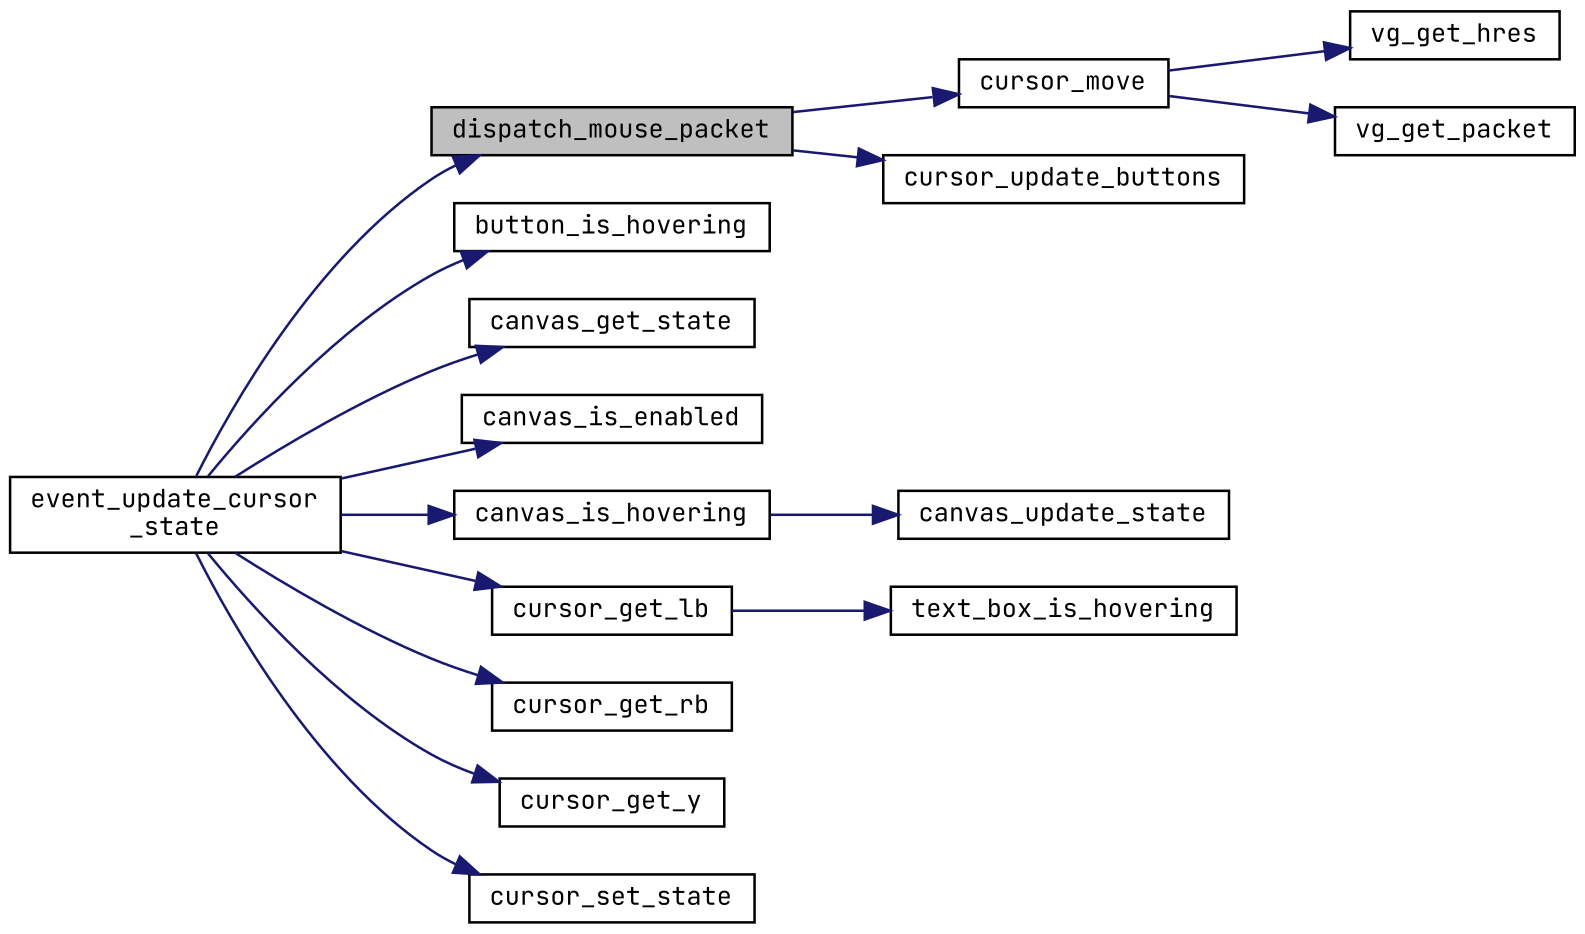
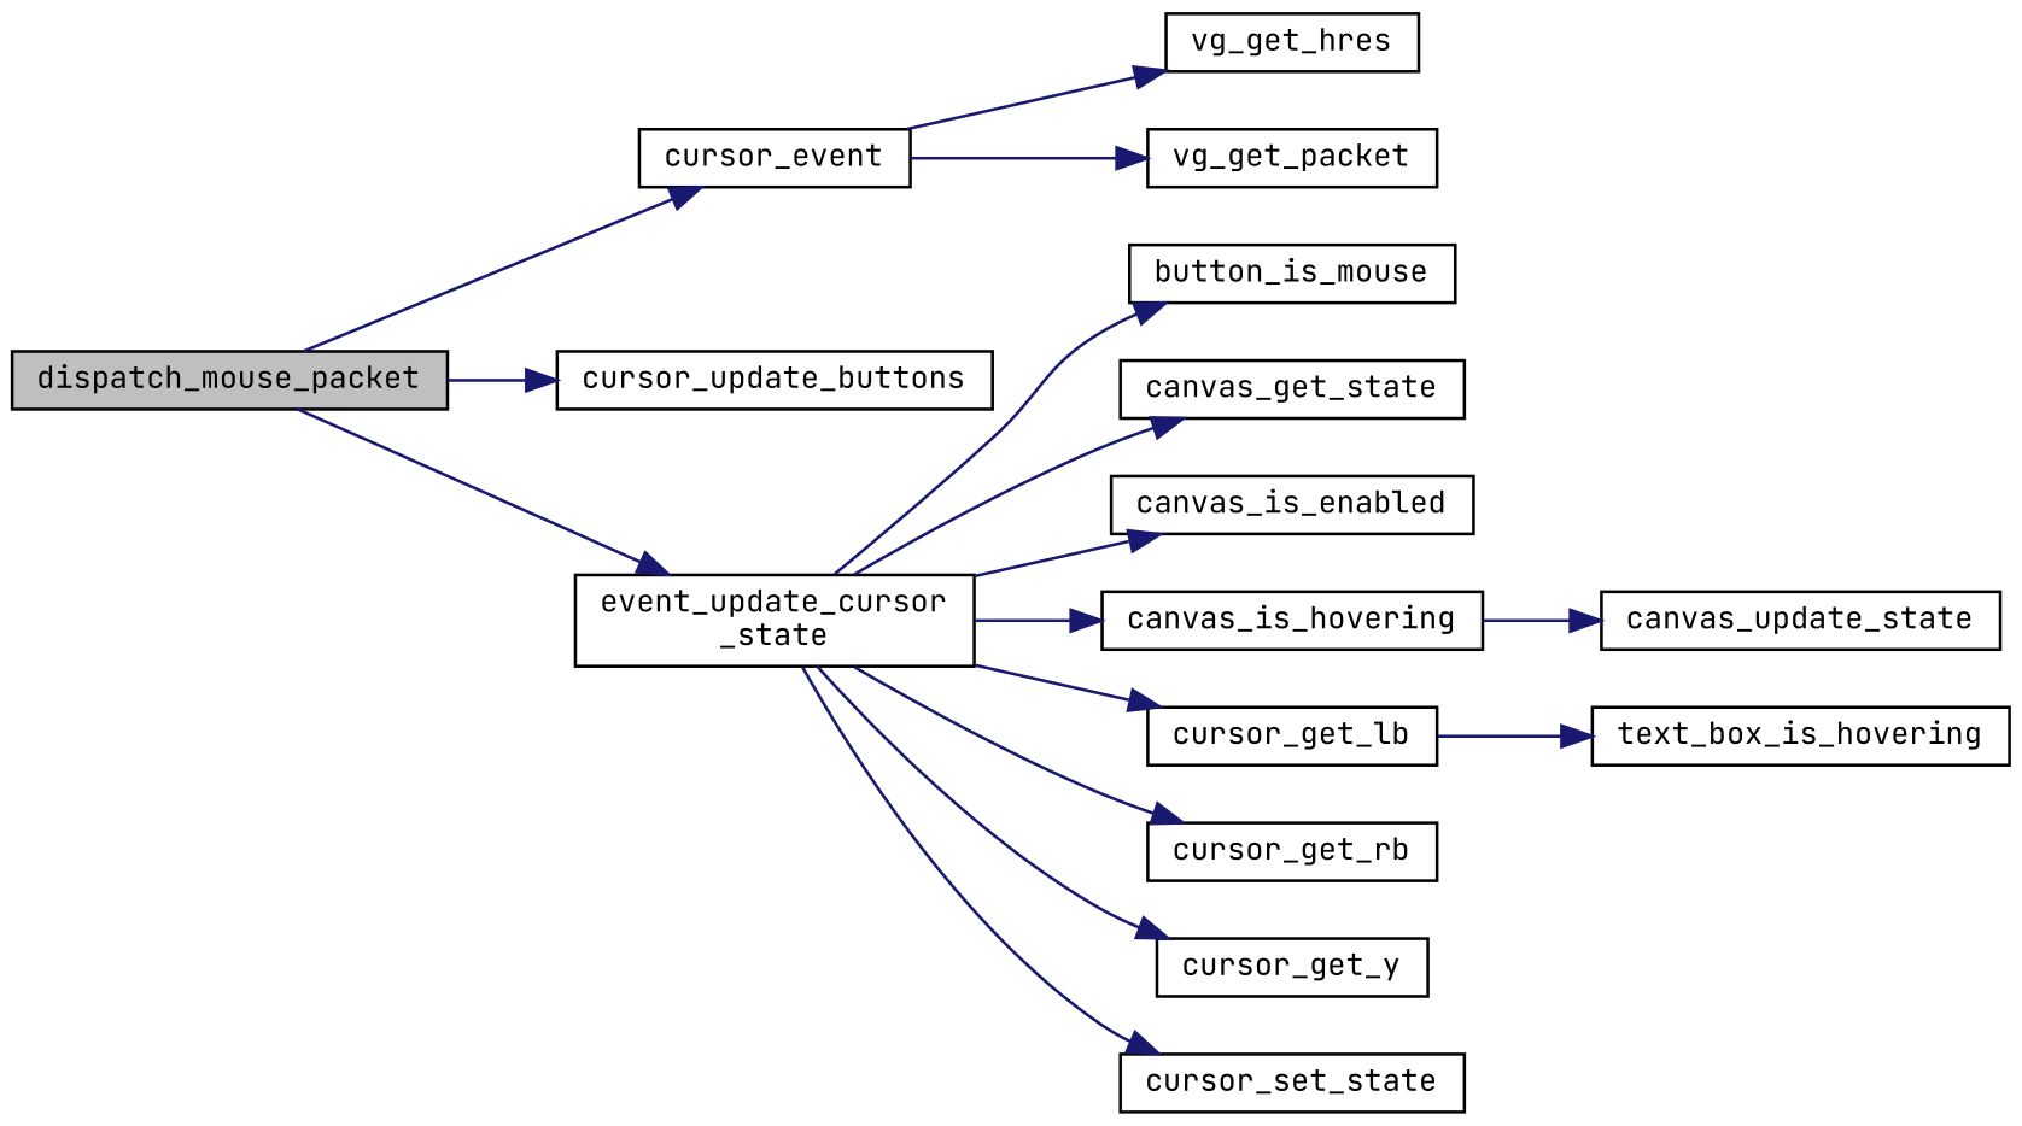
  digraph {
    fontname="JetBrains Mono"
    rankdir=LR
    node [color=black fillcolor=white fontname="JetBrains Mono" fontsize=10 shape=record style=filled]
    edge [color=midnightblue fontname="JetBrains Mono" fontsize=10 labelfontname=Helvetica labelfontsize=10 style=solid]
    n1 [fillcolor=grey75 fontcolor=black height=0.2 label=dispatch_mouse_packet width=0.4]
-   n2 [height=0.2 label=cursor_move width=0.4]
+   n2 [height=0.2 label=cursor_event width=0.4]
    n3 [height=0.2 label=cursor_update_buttons width=0.4]
    n4 [height=0.2 label="event_update_cursor\l_state" width=0.4]
    n5 [height=0.2 label=vg_get_hres width=0.4]
    n6 [height=0.2 label=vg_get_packet width=0.4]
-   n7 [height=0.2 label=button_is_hovering width=0.4]
+   n7 [height=0.2 label=button_is_mouse width=0.4]
    n8 [height=0.2 label=canvas_get_state width=0.4]
    n9 [height=0.2 label=canvas_is_enabled width=0.4]
    n10 [height=0.2 label=canvas_is_hovering width=0.4]
    n11 [height=0.2 label=cursor_get_lb width=0.4]
    n12 [height=0.2 label=cursor_get_rb width=0.4]
    n13 [height=0.2 label=cursor_get_y width=0.4]
    n14 [height=0.2 label=cursor_set_state width=0.4]
    n15 [height=0.2 label=canvas_update_state width=0.4]
    n16 [height=0.2 label=text_box_is_hovering width=0.4]
    n1 -> n2
    n1 -> n3
-   n4 -> n1
+   n1 -> n4
    n2 -> n5
    n2 -> n6
    n4 -> n7
    n4 -> n8
    n4 -> n9
    n4 -> n10
    n4 -> n11
    n4 -> n12
    n4 -> n13
    n4 -> n14
    n10 -> n15
    n11 -> n16
  }
